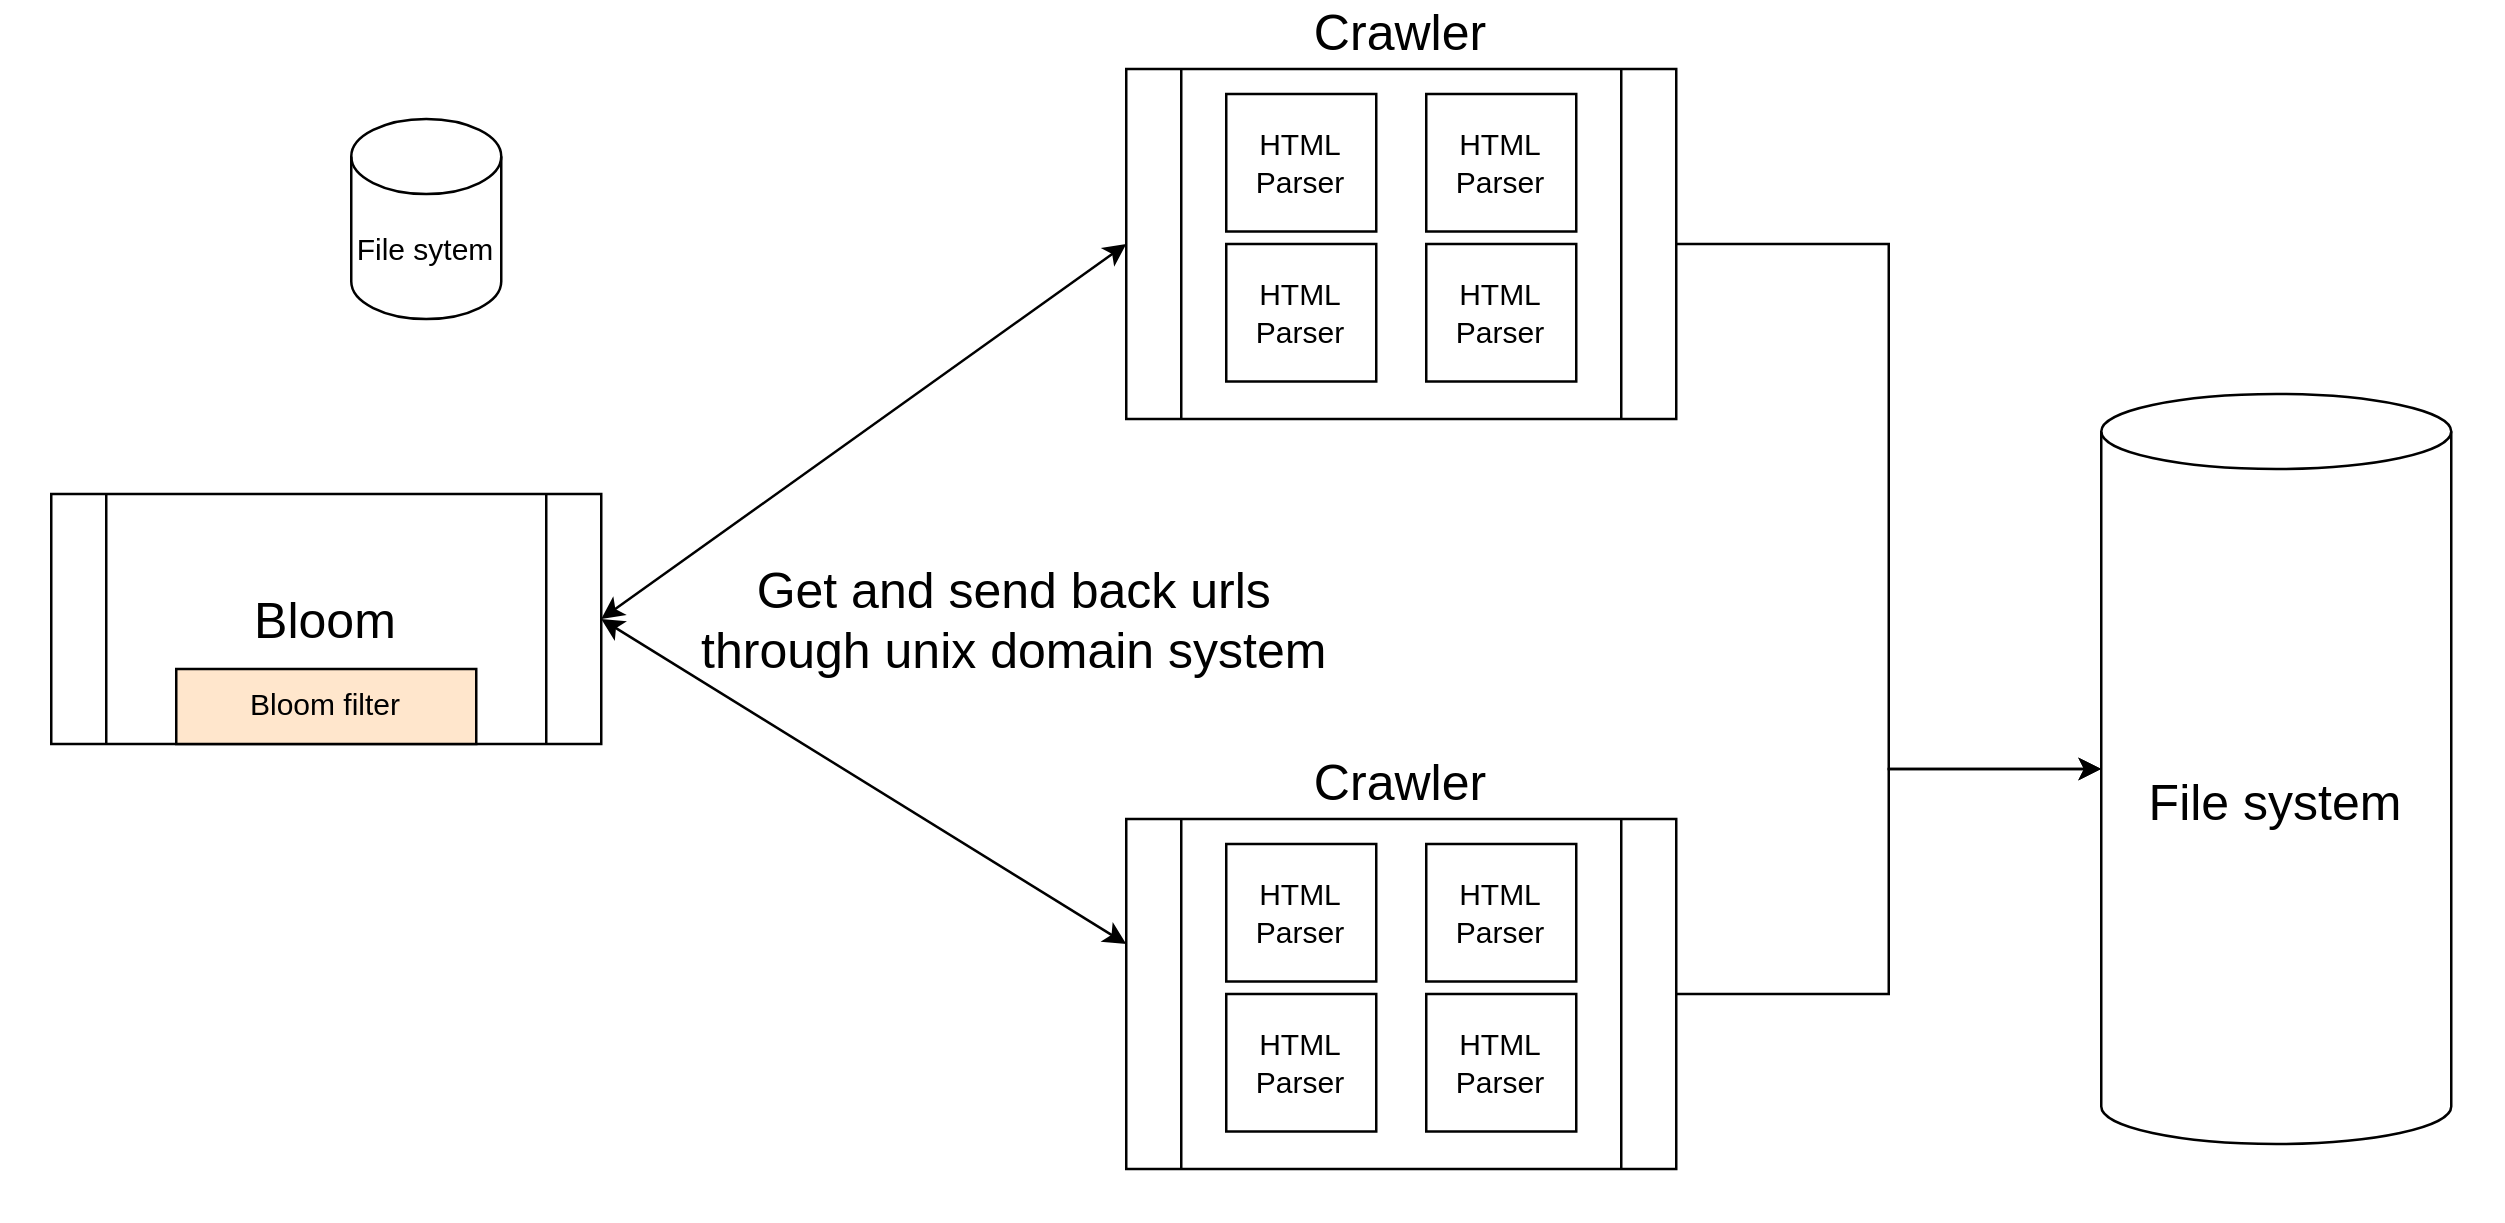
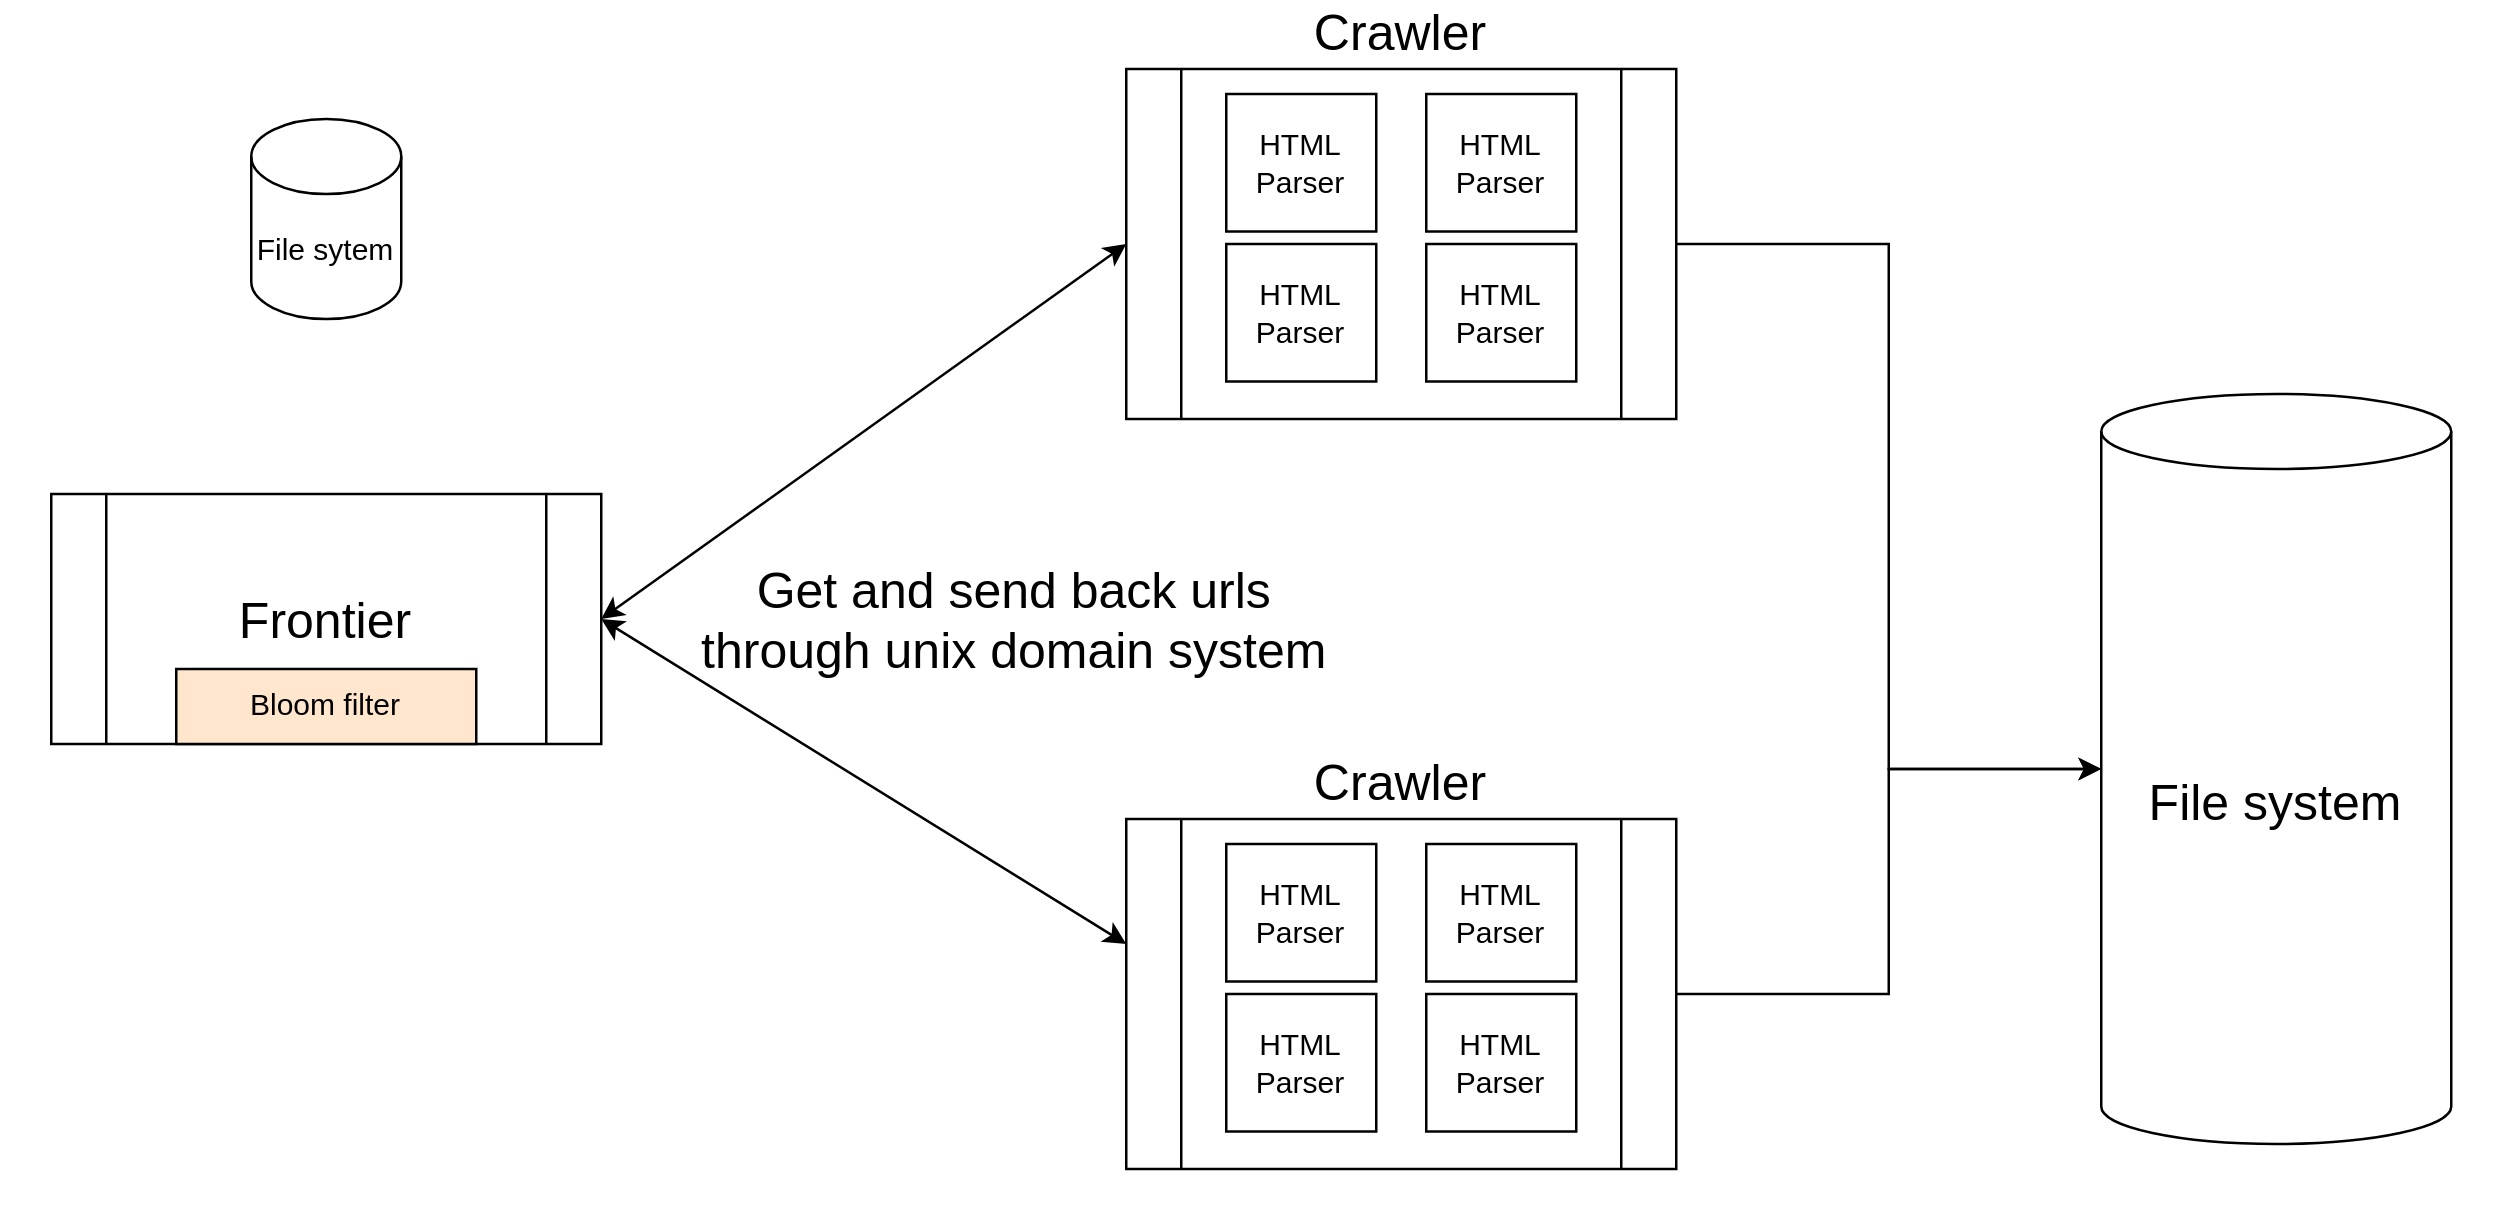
  <mxCell id="0" />
  <mxCell id="1" parent="0" />
- <mxCell id="2" value="&lt;font style=&quot;font-size: 20px;&quot;&gt;Bloom&lt;/font&gt;" style="shape=process;whiteSpace=wrap;html=1;backgroundOutline=1;" vertex="1" parent="1"><mxGeometry x="20" y="190" width="220" height="100" as="geometry" /></mxCell>
- <mxCell id="3" value="File sytem" style="shape=cylinder3;whiteSpace=wrap;html=1;boundedLbl=1;backgroundOutline=1;size=15;" vertex="1" parent="1"><mxGeometry x="140" y="40" width="60" height="80" as="geometry" /></mxCell>
+ <mxCell id="2" value="&lt;font style=&quot;font-size: 20px;&quot;&gt;Frontier&lt;/font&gt;" style="shape=process;whiteSpace=wrap;html=1;backgroundOutline=1;" vertex="1" parent="1"><mxGeometry x="20" y="190" width="220" height="100" as="geometry" /></mxCell>
+ <mxCell id="3" value="File sytem" style="shape=cylinder3;whiteSpace=wrap;html=1;boundedLbl=1;backgroundOutline=1;size=15;" vertex="1" parent="1"><mxGeometry x="100" y="40" width="60" height="80" as="geometry" /></mxCell>
  <mxCell id="4" value="&lt;font style=&quot;font-size: 20px;&quot;&gt;Crawler&lt;/font&gt;" style="shape=process;whiteSpace=wrap;html=1;backgroundOutline=1;labelPosition=center;verticalLabelPosition=top;align=center;verticalAlign=bottom;" vertex="1" parent="1"><mxGeometry x="450" y="20" width="220" height="140" as="geometry" /></mxCell>
  <mxCell id="5" value="" style="endArrow=classic;startArrow=classic;html=1;rounded=0;exitX=1;exitY=0.5;exitDx=0;exitDy=0;entryX=0;entryY=0.5;entryDx=0;entryDy=0;" edge="1" parent="1" source="2" target="4"><mxGeometry width="50" height="50" relative="1" as="geometry"><mxPoint x="370" y="310" as="sourcePoint" /><mxPoint x="420" y="260" as="targetPoint" /></mxGeometry></mxCell>
  <mxCell id="6" value="" style="endArrow=classic;startArrow=classic;html=1;rounded=0;exitX=1;exitY=0.5;exitDx=0;exitDy=0;entryX=0;entryY=0.5;entryDx=0;entryDy=0;" edge="1" parent="1" source="2"><mxGeometry width="50" height="50" relative="1" as="geometry"><mxPoint x="370" y="310" as="sourcePoint" /><mxPoint x="450" y="370" as="targetPoint" /></mxGeometry></mxCell>
  <mxCell id="7" value="&lt;font style=&quot;font-size: 20px;&quot;&gt;Get and send back urls&lt;br&gt;through unix domain system&lt;/font&gt;" style="text;html=1;align=center;verticalAlign=middle;resizable=0;points=[];autosize=1;strokeColor=none;fillColor=none;" vertex="1" parent="1"><mxGeometry x="270" y="210" width="270" height="60" as="geometry" /></mxCell>
  <mxCell id="8" value="&lt;font style=&quot;font-size: 20px;&quot;&gt;Crawler&lt;/font&gt;" style="shape=process;whiteSpace=wrap;html=1;backgroundOutline=1;labelPosition=center;verticalLabelPosition=top;align=center;verticalAlign=bottom;" vertex="1" parent="1"><mxGeometry x="450" y="320" width="220" height="140" as="geometry" /></mxCell>
  <mxCell id="9" value="HTML Parser" style="rounded=0;whiteSpace=wrap;html=1;" vertex="1" parent="1"><mxGeometry x="490" y="330" width="60" height="55" as="geometry" /></mxCell>
  <mxCell id="10" value="Bloom filter" style="rounded=0;whiteSpace=wrap;html=1;fillColor=#ffe6cc;" vertex="1" parent="1"><mxGeometry x="70" y="260" width="120" height="30" as="geometry" /></mxCell>
  <mxCell id="11" value="HTML Parser" style="rounded=0;whiteSpace=wrap;html=1;" vertex="1" parent="1"><mxGeometry x="570" y="330" width="60" height="55" as="geometry" /></mxCell>
  <mxCell id="12" value="HTML Parser" style="rounded=0;whiteSpace=wrap;html=1;" vertex="1" parent="1"><mxGeometry x="490" y="390" width="60" height="55" as="geometry" /></mxCell>
  <mxCell id="13" value="HTML Parser" style="rounded=0;whiteSpace=wrap;html=1;" vertex="1" parent="1"><mxGeometry x="570" y="390" width="60" height="55" as="geometry" /></mxCell>
  <mxCell id="14" value="HTML Parser" style="rounded=0;whiteSpace=wrap;html=1;" vertex="1" parent="1"><mxGeometry x="490" y="30" width="60" height="55" as="geometry" /></mxCell>
  <mxCell id="15" value="HTML Parser" style="rounded=0;whiteSpace=wrap;html=1;" vertex="1" parent="1"><mxGeometry x="570" y="30" width="60" height="55" as="geometry" /></mxCell>
  <mxCell id="16" value="HTML Parser" style="rounded=0;whiteSpace=wrap;html=1;" vertex="1" parent="1"><mxGeometry x="570" y="90" width="60" height="55" as="geometry" /></mxCell>
  <mxCell id="17" value="HTML Parser" style="rounded=0;whiteSpace=wrap;html=1;" vertex="1" parent="1"><mxGeometry x="490" y="90" width="60" height="55" as="geometry" /></mxCell>
  <mxCell id="18" value="&lt;font style=&quot;font-size: 20px;&quot;&gt;File system&lt;/font&gt;" style="shape=cylinder3;whiteSpace=wrap;html=1;boundedLbl=1;backgroundOutline=1;size=15;" vertex="1" parent="1"><mxGeometry x="840" y="150" width="140" height="300" as="geometry" /></mxCell>
  <mxCell id="19" style="edgeStyle=orthogonalEdgeStyle;rounded=0;orthogonalLoop=1;jettySize=auto;html=1;entryX=0;entryY=0.5;entryDx=0;entryDy=0;entryPerimeter=0;" edge="1" parent="1" source="4" target="18"><mxGeometry relative="1" as="geometry" /></mxCell>
  <mxCell id="20" style="edgeStyle=orthogonalEdgeStyle;rounded=0;orthogonalLoop=1;jettySize=auto;html=1;entryX=0;entryY=0.5;entryDx=0;entryDy=0;entryPerimeter=0;" edge="1" parent="1" source="8" target="18"><mxGeometry relative="1" as="geometry" /></mxCell>
